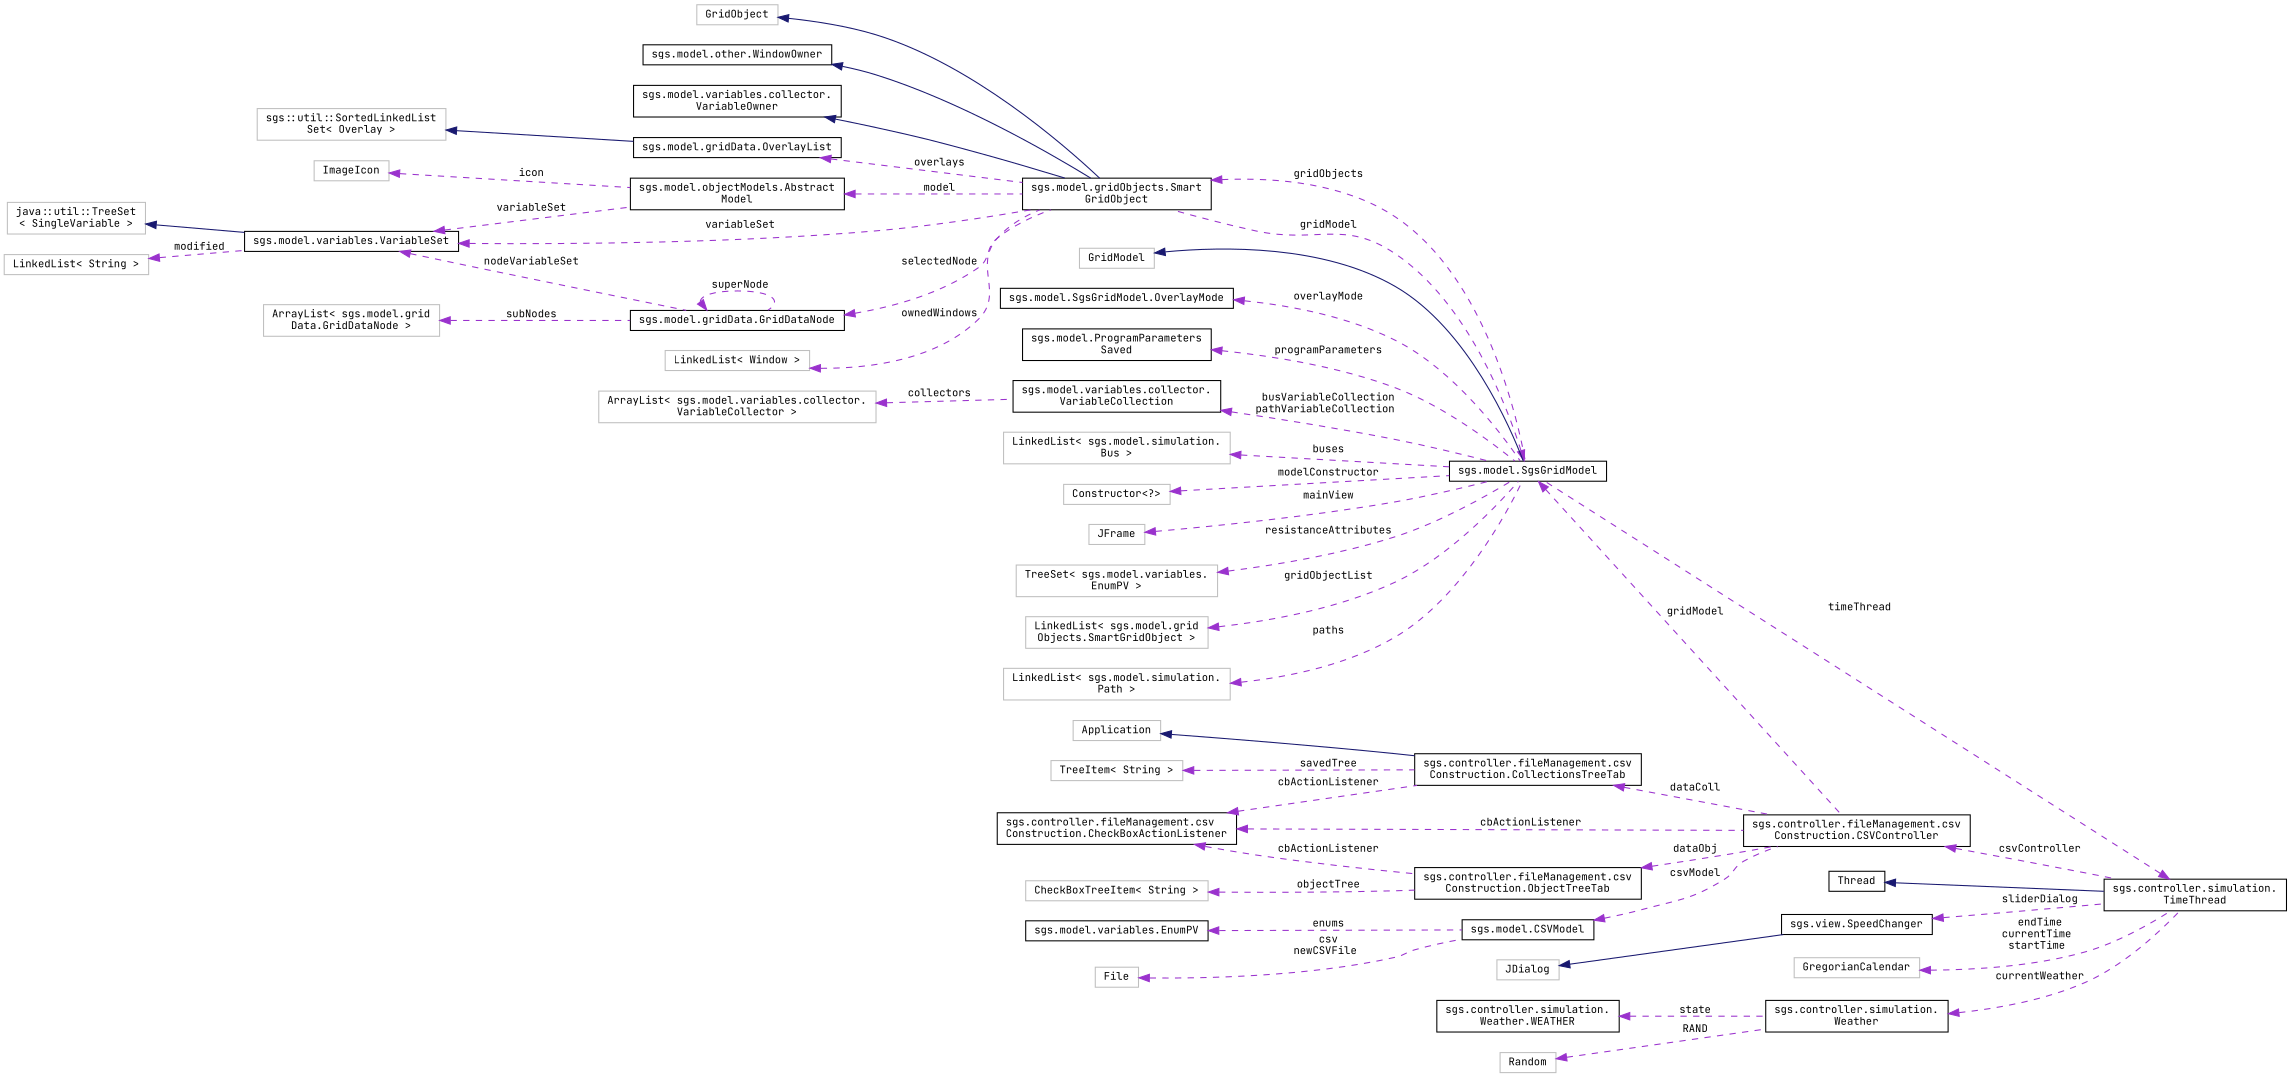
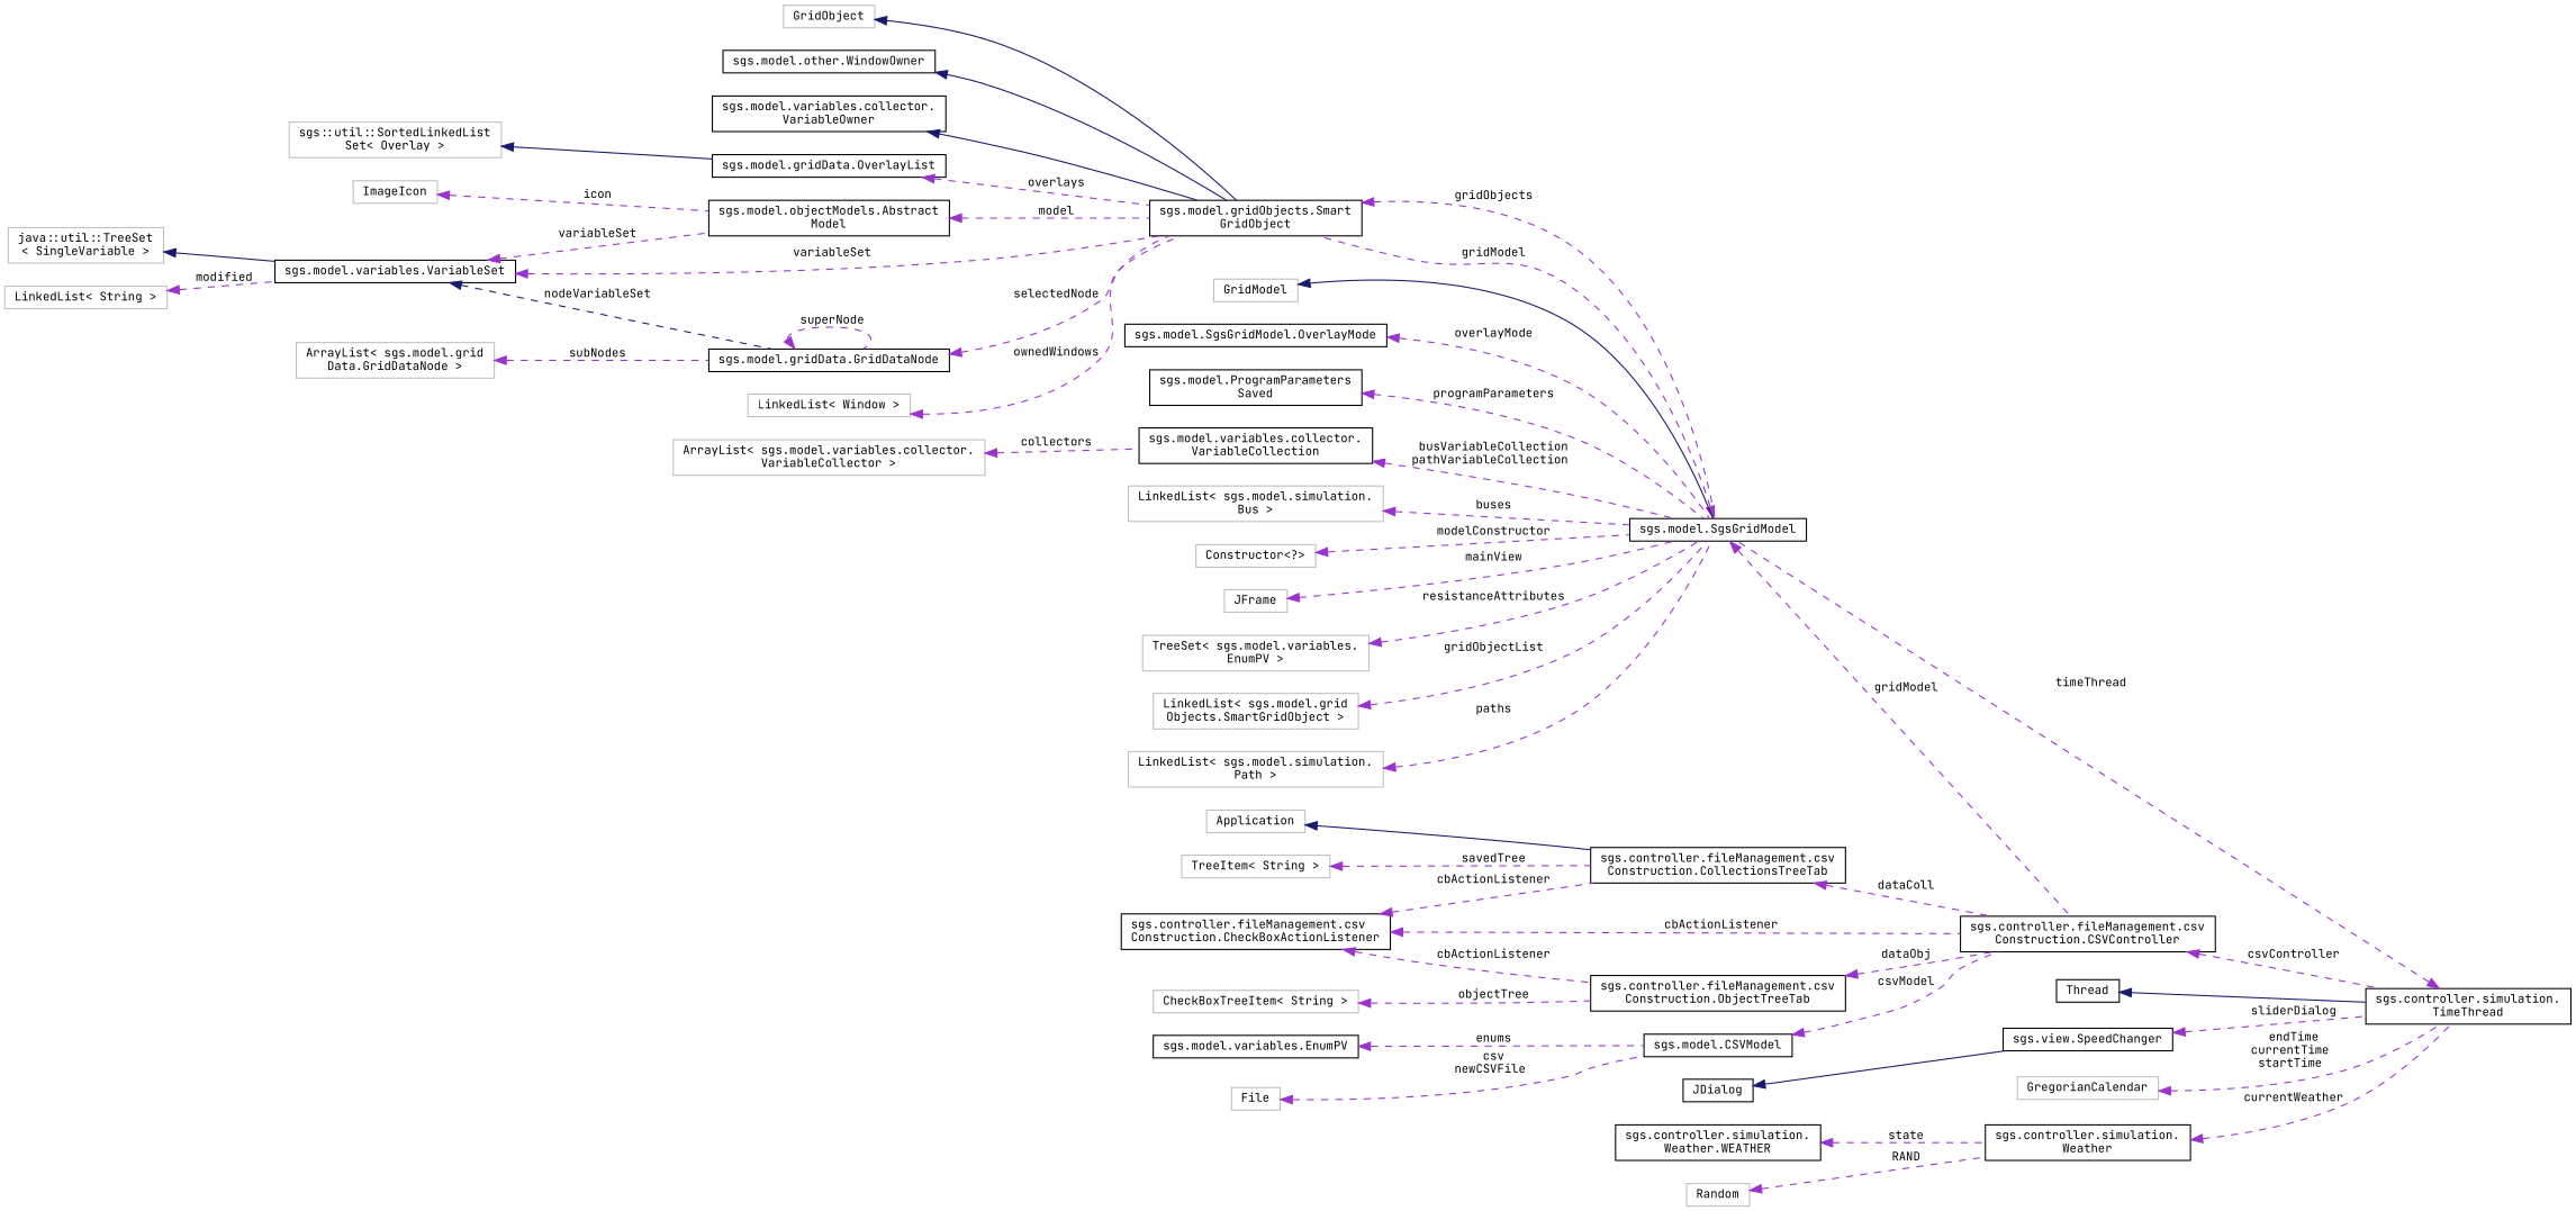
  digraph {
    fontname="JetBrains Mono"
    rankdir=LR
    node [color=black fillcolor=white fontname="JetBrains Mono" fontsize=10 shape=record style=filled]
    edge [color=darkorchid3 dir=back fontname="JetBrains Mono" fontsize=10 labelfontname=Helvetica labelfontsize=10 style=dashed]
    n1 [height=0.2 label="sgs.model.gridObjects.Smart\lGridObject" width=0.4]
    n2 [height=0.2 label="sgs.model.SgsGridModel" width=0.4]
    n3 [height=0.2 label="sgs.controller.fileManagement.csv\lConstruction.CSVController" width=0.4]
    n4 [color=grey75 height=0.2 label=GridObject width=0.4]
    n5 [height=0.2 label="sgs.model.other.WindowOwner" width=0.4]
    n6 [height=0.2 label="sgs.model.variables.collector.\lVariableOwner" width=0.4]
    n7 [height=0.2 label="sgs.model.gridData.OverlayList" width=0.4]
    n8 [color=grey75 height=0.2 label="sgs::util::SortedLinkedList\lSet\< Overlay \>" width=0.4]
    n9 [height=0.2 label="sgs.model.objectModels.Abstract\lModel" width=0.4]
    n10 [color=grey75 height=0.2 label=ImageIcon width=0.4]
    n11 [height=0.2 label="sgs.model.variables.VariableSet" width=0.4]
    n12 [height=0.2 label="sgs.model.gridData.GridDataNode" width=0.4]
    n13 [color=grey75 height=0.2 label="java::util::TreeSet\l\< SingleVariable \>" width=0.4]
    n14 [color=grey75 height=0.2 label="LinkedList\< String \>" width=0.4]
    n15 [color=grey75 height=0.2 label="ArrayList\< sgs.model.grid\lData.GridDataNode \>" width=0.4]
    n16 [height=0.2 label="sgs.controller.simulation.\lTimeThread" width=0.4]
    n17 [color=grey75 height=0.2 label=GridModel width=0.4]
    n18 [height=0.2 label="sgs.model.SgsGridModel.OverlayMode" width=0.4]
    n19 [height=0.2 label="sgs.model.ProgramParameters\lSaved" width=0.4]
    n20 [height=0.2 label="sgs.model.variables.collector.\lVariableCollection" width=0.4]
    n21 [color=grey75 height=0.2 label="ArrayList\< sgs.model.variables.collector.\lVariableCollector \>" width=0.4]
    n22 [color=grey75 height=0.2 label="LinkedList\< sgs.model.simulation.\lBus \>" width=0.4]
    n23 [color=grey75 height=0.2 label="Constructor\<?\>" width=0.4]
    n24 [color=grey75 height=0.2 label=JFrame width=0.4]
    n25 [color=grey75 height=0.2 label="TreeSet\< sgs.model.variables.\lEnumPV \>" width=0.4]
    n26 [height=0.2 label=Thread width=0.4]
    n27 [height=0.2 label="sgs.controller.fileManagement.csv\lConstruction.CollectionsTreeTab" width=0.4]
    n28 [color=grey75 height=0.2 label=Application width=0.4]
    n29 [color=grey75 height=0.2 label="TreeItem\< String \>" width=0.4]
    n30 [height=0.2 label="sgs.controller.fileManagement.csv\lConstruction.CheckBoxActionListener" width=0.4]
    n31 [height=0.2 label="sgs.controller.fileManagement.csv\lConstruction.ObjectTreeTab" width=0.4]
    n32 [color=grey75 height=0.2 label="CheckBoxTreeItem\< String \>" width=0.4]
    n33 [height=0.2 label="sgs.model.CSVModel" width=0.4]
    n34 [height=0.2 label="sgs.model.variables.EnumPV" width=0.4]
    n35 [color=grey75 height=0.2 label=File width=0.4]
    n36 [height=0.2 label="sgs.view.SpeedChanger" width=0.4]
-   n37 [color=grey75 height=0.2 label=JDialog width=0.4]
+   n37 [height=0.2 label=JDialog width=0.4]
    n38 [color=grey75 height=0.2 label=GregorianCalendar width=0.4]
    n39 [height=0.2 label="sgs.controller.simulation.\lWeather" width=0.4]
    n40 [height=0.2 label="sgs.controller.simulation.\lWeather.WEATHER" width=0.4]
    n41 [color=grey75 height=0.2 label=Random width=0.4]
    n42 [color=grey75 height=0.2 label="LinkedList\< sgs.model.grid\lObjects.SmartGridObject \>" width=0.4]
    n43 [color=grey75 height=0.2 label="LinkedList\< sgs.model.simulation.\lPath \>" width=0.4]
    n44 [color=grey75 height=0.2 label="LinkedList\< Window \>" width=0.4]
    n1 -> n2 [label=" gridObjects"]
    n2 -> n1 [label=" gridModel"]
    n2 -> n3 [label=" gridModel"]
    n3 -> n16 [label=" csvController"]
    n4 -> n1 [color=midnightblue style=solid]
    n5 -> n1 [color=midnightblue style=solid]
    n6 -> n1 [color=midnightblue style=solid]
    n7 -> n1 [label=" overlays"]
    n8 -> n7 [color=midnightblue style=solid]
    n9 -> n1 [label=" model"]
    n10 -> n9 [label=" icon"]
    n11 -> n1 [label=" variableSet"]
    n11 -> n9 [label=" variableSet"]
-   n11 -> n12 [label=" nodeVariableSet"]
+   n11 -> n12 [color=midnightblue label=" nodeVariableSet"]
    n12 -> n1 [label=" selectedNode"]
    n12 -> n12 [label=" superNode"]
    n13 -> n11 [color=midnightblue style=solid]
    n14 -> n11 [label=" modified"]
    n15 -> n12 [label=" subNodes"]
    n16 -> n2 [label=" timeThread"]
    n17 -> n2 [color=midnightblue style=solid]
    n18 -> n2 [label=" overlayMode"]
    n19 -> n2 [label=" programParameters"]
    n20 -> n2 [label=" busVariableCollection\npathVariableCollection"]
    n21 -> n20 [label=" collectors"]
    n22 -> n2 [label=" buses"]
    n23 -> n2 [label=" modelConstructor"]
    n24 -> n2 [label=" mainView"]
    n25 -> n2 [label=" resistanceAttributes"]
    n26 -> n16 [color=midnightblue style=solid]
    n27 -> n3 [label=" dataColl"]
    n28 -> n27 [color=midnightblue style=solid]
    n29 -> n27 [label=" savedTree"]
    n30 -> n3 [label=" cbActionListener"]
    n30 -> n27 [label=" cbActionListener"]
    n30 -> n31 [label=" cbActionListener"]
    n31 -> n3 [label=" dataObj"]
    n32 -> n31 [label=" objectTree"]
    n33 -> n3 [label=" csvModel"]
    n34 -> n33 [label=" enums"]
    n35 -> n33 [label=" csv\nnewCSVFile"]
    n36 -> n16 [label=" sliderDialog"]
    n37 -> n36 [color=midnightblue style=solid]
    n38 -> n16 [label=" endTime\ncurrentTime\nstartTime"]
    n39 -> n16 [label=" currentWeather"]
    n40 -> n39 [label=" state"]
    n41 -> n39 [label=" RAND"]
    n42 -> n2 [label=" gridObjectList"]
    n43 -> n2 [label=" paths"]
    n44 -> n1 [label=" ownedWindows"]
  }
